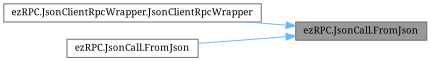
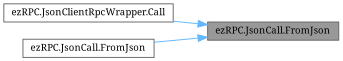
  digraph {
    rankdir=RL
    fontname="Noto Serif"
    node [color=grey40 fillcolor=white fontname="Noto Serif" fontsize=10 shape=box style=filled]
    edge [color=steelblue1 dir=back fontname="Noto Serif" fontsize=10 labelfontname=Helvetica labelfontsize=10 style=solid]
    n1 [color=gray40 fillcolor=grey60 fontcolor=black height=0.2 label="ezRPC.JsonCall.FromJson" width=0.4]
-   n2 [height=0.2 label="ezRPC.JsonClientRpcWrapper.JsonClientRpcWrapper" width=0.4]
+   n2 [height=0.2 label="ezRPC.JsonClientRpcWrapper.Call" width=0.4]
    n3 [height=0.2 label="ezRPC.JsonCall.FromJson" width=0.4]
    n1 -> n2
    n1 -> n3
  }
